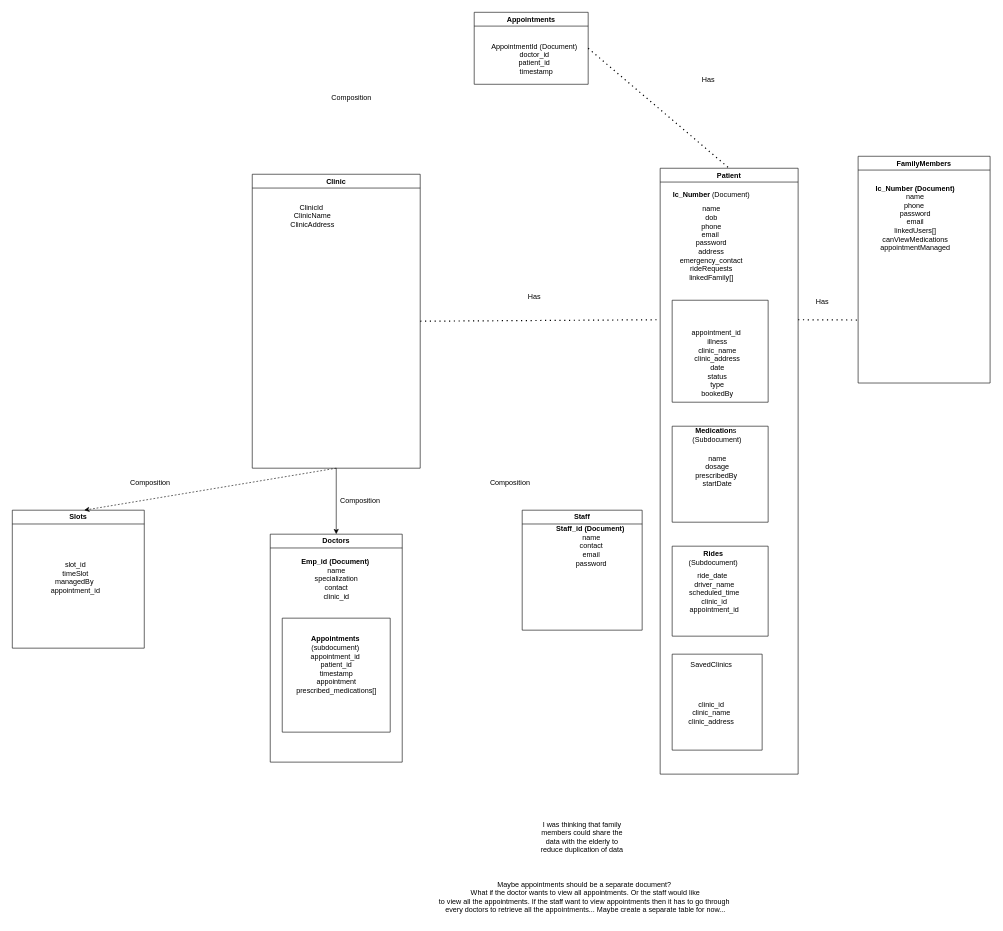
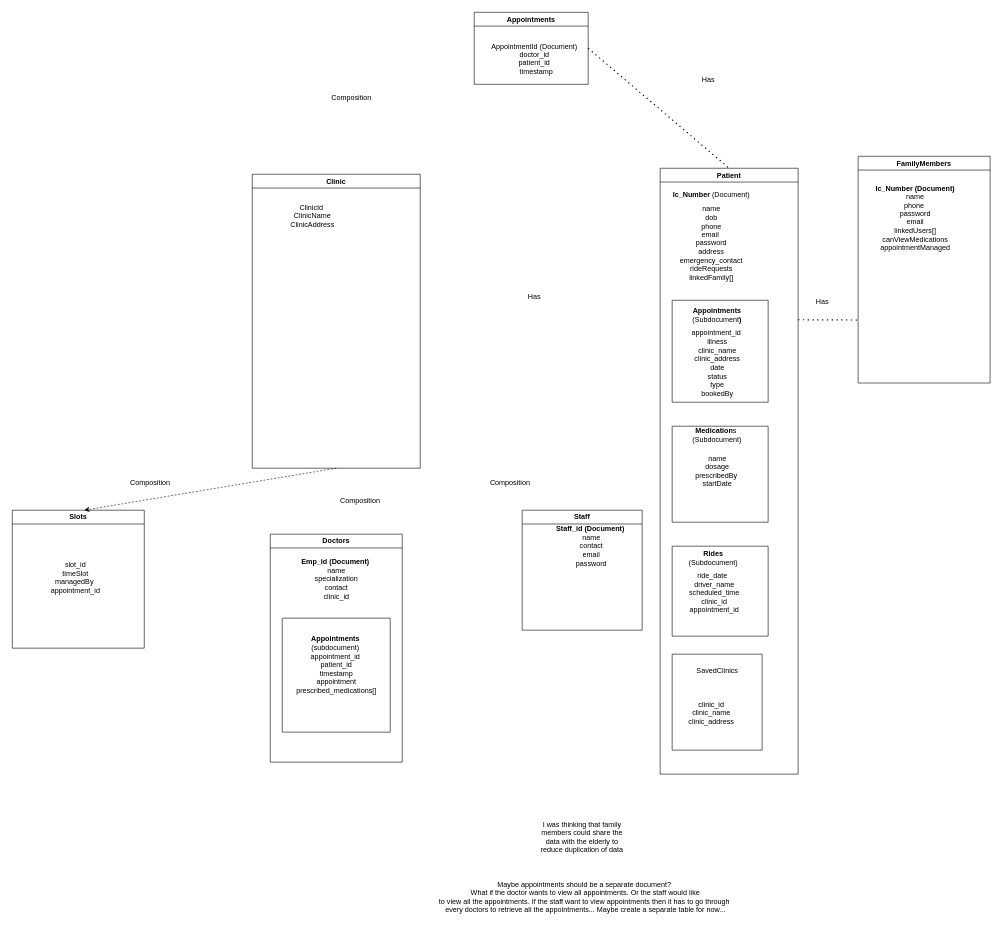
  <mxCell id="0" />
  <mxCell id="1" parent="0" />
  <mxCell id="2" value="Patient" style="swimlane;whiteSpace=wrap;html=1;" parent="1" vertex="1"><mxGeometry x="1100" y="280" width="230" height="1010" as="geometry" /></mxCell>
  <mxCell id="3" value="&lt;b&gt;Ic_Number&lt;/b&gt; (Document)" style="text;html=1;align=center;verticalAlign=middle;resizable=0;points=[];autosize=1;strokeColor=none;fillColor=none;" parent="2" vertex="1"><mxGeometry x="10" y="30" width="150" height="30" as="geometry" /></mxCell>
  <mxCell id="4" value="name&lt;div&gt;dob&lt;/div&gt;&lt;div&gt;phone&lt;/div&gt;&lt;div&gt;email&amp;nbsp;&lt;/div&gt;&lt;div&gt;password&lt;/div&gt;&lt;div&gt;address&lt;/div&gt;&lt;div&gt;emergency_contact&lt;/div&gt;&lt;div&gt;rideRequests&lt;/div&gt;&lt;div&gt;linkedFamily[]&lt;/div&gt;" style="text;html=1;align=center;verticalAlign=middle;resizable=0;points=[];autosize=1;strokeColor=none;fillColor=none;" parent="2" vertex="1"><mxGeometry x="20" y="55" width="130" height="140" as="geometry" /></mxCell>
  <mxCell id="5" value="" style="swimlane;startSize=0;" parent="2" vertex="1"><mxGeometry x="20" y="220" width="160" height="170" as="geometry" /></mxCell>
  <mxCell id="6" value="&lt;font&gt;appointment_id&amp;nbsp;&lt;/font&gt;&lt;div&gt;&lt;font&gt;illness&lt;br&gt;&lt;/font&gt;&lt;div&gt;&lt;font&gt;clinic_name&lt;/font&gt;&lt;/div&gt;&lt;div&gt;&lt;font&gt;clinic_address&lt;/font&gt;&lt;/div&gt;&lt;div&gt;&lt;font&gt;date&lt;/font&gt;&lt;/div&gt;&lt;div&gt;&lt;font&gt;status&lt;/font&gt;&lt;/div&gt;&lt;div&gt;&lt;font&gt;type&lt;/font&gt;&lt;/div&gt;&lt;div&gt;&lt;font&gt;bookedBy&lt;/font&gt;&lt;/div&gt;&lt;/div&gt;" style="text;html=1;align=center;verticalAlign=middle;resizable=0;points=[];autosize=1;strokeColor=none;fillColor=none;" parent="5" vertex="1"><mxGeometry x="20" y="40" width="110" height="130" as="geometry" /></mxCell>
+ <mxCell id="7" value="&lt;b&gt;Appointments &lt;/b&gt;(Subdocument&lt;b&gt;)&lt;/b&gt;" style="text;html=1;align=center;verticalAlign=middle;whiteSpace=wrap;rounded=0;" parent="5" vertex="1"><mxGeometry x="45" y="10" width="60" height="30" as="geometry" /></mxCell>
  <mxCell id="8" value="" style="swimlane;startSize=0;" parent="2" vertex="1"><mxGeometry x="20" y="430" width="160" height="160" as="geometry" /></mxCell>
  <mxCell id="9" value="&lt;b&gt;Medication&lt;/b&gt;s&amp;nbsp;&lt;div&gt;(Subdocument)&lt;/div&gt;" style="text;html=1;align=center;verticalAlign=middle;whiteSpace=wrap;rounded=0;" parent="8" vertex="1"><mxGeometry x="45" width="60" height="30" as="geometry" /></mxCell>
  <mxCell id="10" value="name&lt;div&gt;dosage&lt;/div&gt;&lt;div&gt;prescribedBy&amp;nbsp;&lt;/div&gt;&lt;div&gt;startDate&lt;/div&gt;" style="text;html=1;align=center;verticalAlign=middle;resizable=0;points=[];autosize=1;strokeColor=none;fillColor=none;" parent="8" vertex="1"><mxGeometry x="25" y="40" width="100" height="70" as="geometry" /></mxCell>
  <mxCell id="11" value="" style="swimlane;startSize=0;" parent="2" vertex="1"><mxGeometry x="20" y="630" width="160" height="150" as="geometry" /></mxCell>
  <mxCell id="12" value="ride_date&amp;nbsp;&amp;nbsp;&lt;div&gt;driver_name&lt;br&gt;&lt;div&gt;scheduled_time&lt;br&gt;&lt;div&gt;clinic_id&lt;/div&gt;&lt;div&gt;appointment_id&lt;br&gt;&lt;div&gt;&lt;div&gt;&lt;br&gt;&lt;/div&gt;&lt;/div&gt;&lt;/div&gt;&lt;/div&gt;&lt;/div&gt;" style="text;html=1;align=center;verticalAlign=middle;resizable=0;points=[];autosize=1;strokeColor=none;fillColor=none;" parent="11" vertex="1"><mxGeometry x="15" y="35" width="110" height="100" as="geometry" /></mxCell>
  <mxCell id="13" value="&lt;b&gt;Rides&amp;nbsp;&lt;/b&gt;&lt;div&gt;(Subdocument)&lt;b&gt;&amp;nbsp;&lt;/b&gt;&lt;/div&gt;" style="text;html=1;align=center;verticalAlign=middle;resizable=0;points=[];autosize=1;strokeColor=none;fillColor=none;" parent="11" vertex="1"><mxGeometry x="15" width="110" height="40" as="geometry" /></mxCell>
  <mxCell id="14" value="" style="swimlane;startSize=0;" parent="2" vertex="1"><mxGeometry x="20" y="810" width="150" height="160" as="geometry" /></mxCell>
- <mxCell id="15" value="SavedClinics&lt;div&gt;&lt;br&gt;&lt;/div&gt;" style="text;html=1;align=center;verticalAlign=middle;resizable=0;points=[];autosize=1;strokeColor=none;fillColor=none;" parent="14" vertex="1"><mxGeometry x="20" y="5" width="90" height="40" as="geometry" /></mxCell>
+ <mxCell id="15" value="SavedClinics&lt;div&gt;&lt;br&gt;&lt;/div&gt;" style="text;html=1;align=center;verticalAlign=middle;resizable=0;points=[];autosize=1;strokeColor=none;fillColor=none;" parent="14" vertex="1"><mxGeometry x="30" y="15" width="90" height="40" as="geometry" /></mxCell>
  <mxCell id="16" value="clinic_id&lt;div&gt;clinic_name&lt;/div&gt;&lt;div&gt;clinic_address&lt;/div&gt;&lt;div&gt;&lt;br&gt;&lt;/div&gt;" style="text;html=1;align=center;verticalAlign=middle;resizable=0;points=[];autosize=1;strokeColor=none;fillColor=none;" parent="14" vertex="1"><mxGeometry x="15" y="70" width="100" height="70" as="geometry" /></mxCell>
  <mxCell id="17" value="FamilyMembers" style="swimlane;whiteSpace=wrap;html=1;" parent="1" vertex="1"><mxGeometry x="1430" y="260" width="220" height="378" as="geometry" /></mxCell>
  <mxCell id="18" value="" style="group" parent="17" vertex="1" connectable="0"><mxGeometry x="15" y="40" width="200" height="338" as="geometry" /></mxCell>
  <mxCell id="19" value="&lt;b&gt;Ic_Number (Document)&lt;/b&gt;" style="text;html=1;align=center;verticalAlign=middle;resizable=0;points=[];autosize=1;strokeColor=none;fillColor=none;" parent="18" vertex="1"><mxGeometry width="160" height="30" as="geometry" /></mxCell>
  <mxCell id="20" value="name&lt;div&gt;phone&amp;nbsp;&lt;/div&gt;&lt;div&gt;password&lt;/div&gt;&lt;div&gt;email&lt;/div&gt;&lt;div&gt;linkedUsers[]&lt;/div&gt;&lt;div&gt;canViewMedications&lt;/div&gt;&lt;div&gt;appointmentManaged&lt;/div&gt;" style="text;html=1;align=center;verticalAlign=middle;resizable=0;points=[];autosize=1;strokeColor=none;fillColor=none;" parent="18" vertex="1"><mxGeometry x="10" y="15" width="140" height="110" as="geometry" /></mxCell>
  <mxCell id="21" value="Doctors" style="swimlane;whiteSpace=wrap;html=1;" parent="1" vertex="1"><mxGeometry x="450" y="890" width="220" height="380" as="geometry" /></mxCell>
  <mxCell id="22" value="&lt;b&gt;Emp_id (Document)&lt;/b&gt;&amp;nbsp;&lt;div&gt;name&lt;/div&gt;&lt;div&gt;specialization&lt;/div&gt;&lt;div&gt;contact&lt;/div&gt;&lt;div&gt;clinic_id&lt;/div&gt;" style="text;html=1;align=center;verticalAlign=middle;resizable=0;points=[];autosize=1;strokeColor=none;fillColor=none;" parent="21" vertex="1"><mxGeometry x="40" y="30" width="140" height="90" as="geometry" /></mxCell>
  <mxCell id="23" value="" style="swimlane;startSize=0;" parent="21" vertex="1"><mxGeometry x="20" y="140" width="180" height="190" as="geometry" /></mxCell>
  <mxCell id="24" value="&lt;b&gt;Appointments&amp;nbsp;&lt;/b&gt;&lt;div&gt;(subdocument)&amp;nbsp;&lt;div&gt;appointment_id&amp;nbsp;&lt;/div&gt;&lt;div&gt;patient_id&lt;/div&gt;&lt;div&gt;timestamp&lt;/div&gt;&lt;div&gt;appointment&lt;/div&gt;&lt;/div&gt;&lt;div&gt;prescribed_medications[]&lt;/div&gt;" style="text;html=1;align=center;verticalAlign=middle;resizable=0;points=[];autosize=1;strokeColor=none;fillColor=none;" parent="23" vertex="1"><mxGeometry x="10" y="23" width="160" height="110" as="geometry" /></mxCell>
  <mxCell id="25" value="Staff" style="swimlane;whiteSpace=wrap;html=1;" parent="1" vertex="1"><mxGeometry x="870" y="850" width="200" height="200" as="geometry" /></mxCell>
  <mxCell id="26" value="&lt;b&gt;Staff_id (Document)&lt;/b&gt;&amp;nbsp;&lt;div&gt;name&lt;/div&gt;&lt;div&gt;contact&lt;/div&gt;&lt;div&gt;email&lt;/div&gt;&lt;div&gt;password&lt;/div&gt;" style="text;html=1;align=center;verticalAlign=middle;resizable=0;points=[];autosize=1;strokeColor=none;fillColor=none;" parent="25" vertex="1"><mxGeometry x="45" y="15" width="140" height="90" as="geometry" /></mxCell>
  <mxCell id="27" value="Clinic" style="swimlane;whiteSpace=wrap;html=1;" parent="1" vertex="1"><mxGeometry x="420" y="290" width="280" height="490" as="geometry" /></mxCell>
  <mxCell id="28" value="ClinicId&amp;nbsp;&lt;div&gt;ClinicName&lt;/div&gt;&lt;div&gt;ClinicAddress&lt;/div&gt;" style="text;html=1;align=center;verticalAlign=middle;resizable=0;points=[];autosize=1;strokeColor=none;fillColor=none;" parent="27" vertex="1"><mxGeometry x="50" y="40" width="100" height="60" as="geometry" /></mxCell>
  <mxCell id="29" value="Maybe appointments should be a separate document?&amp;nbsp;&lt;br&gt;What if the doctor wants to view all appointments. Or the staff would like&lt;div&gt;to view all the appointments. If the staff want to view appointments then it has to go through&amp;nbsp;&lt;/div&gt;&lt;div&gt;every doctors to retrieve all the appointments... Maybe create a separate table for now...&lt;/div&gt;" style="text;html=1;align=center;verticalAlign=middle;resizable=0;points=[];autosize=1;strokeColor=none;fillColor=none;" parent="1" vertex="1"><mxGeometry x="720" y="1460" width="510" height="70" as="geometry" /></mxCell>
  <mxCell id="30" value="I was thinking that family members could share the data with the elderly to reduce duplication of data" style="text;html=1;align=center;verticalAlign=middle;whiteSpace=wrap;rounded=0;" parent="1" vertex="1"><mxGeometry x="890" y="1360" width="160" height="70" as="geometry" /></mxCell>
  <mxCell id="31" value="Slots" style="swimlane;whiteSpace=wrap;html=1;" parent="1" vertex="1"><mxGeometry x="20" y="850" width="220" height="230" as="geometry" /></mxCell>
  <mxCell id="32" value="" style="group" parent="31" vertex="1" connectable="0"><mxGeometry x="10" y="80" width="200" height="338" as="geometry" /></mxCell>
  <mxCell id="33" value="slot_id&lt;div&gt;timeSlot&lt;/div&gt;&lt;div&gt;managedBy&amp;nbsp;&lt;/div&gt;&lt;div&gt;appointment_id&lt;/div&gt;&lt;div&gt;&lt;br&gt;&lt;/div&gt;" style="text;html=1;align=center;verticalAlign=middle;resizable=0;points=[];autosize=1;strokeColor=none;fillColor=none;" parent="32" vertex="1"><mxGeometry x="40" y="-5" width="110" height="90" as="geometry" /></mxCell>
  <mxCell id="34" value="" style="endArrow=classic;html=1;rounded=0;entryX=0.545;entryY=0;entryDx=0;entryDy=0;entryPerimeter=0;exitX=0.5;exitY=1;exitDx=0;exitDy=0;dashed=1;" parent="1" source="27" target="31" edge="1"><mxGeometry width="50" height="50" relative="1" as="geometry"><mxPoint x="540" y="760" as="sourcePoint" /><mxPoint x="250" y="770" as="targetPoint" /></mxGeometry></mxCell>
- <mxCell id="35" value="" style="endArrow=classic;html=1;rounded=0;exitX=0.5;exitY=1;exitDx=0;exitDy=0;entryX=0.5;entryY=0;entryDx=0;entryDy=0;" parent="1" source="27" target="21" edge="1"><mxGeometry width="50" height="50" relative="1" as="geometry"><mxPoint x="650" y="840" as="sourcePoint" /><mxPoint x="700" y="790" as="targetPoint" /></mxGeometry></mxCell>
- <mxCell id="36" value="" style="endArrow=none;dashed=1;html=1;dashPattern=1 3;strokeWidth=2;rounded=0;exitX=1;exitY=0.5;exitDx=0;exitDy=0;entryX=0;entryY=0.25;entryDx=0;entryDy=0;" parent="1" source="27" target="2" edge="1"><mxGeometry width="50" height="50" relative="1" as="geometry"><mxPoint x="760" y="510" as="sourcePoint" /><mxPoint x="1100" y="573" as="targetPoint" /></mxGeometry></mxCell>
  <mxCell id="37" value="Has" style="text;html=1;align=center;verticalAlign=middle;resizable=0;points=[];autosize=1;strokeColor=none;fillColor=none;" parent="1" vertex="1"><mxGeometry x="870" y="480" width="40" height="30" as="geometry" /></mxCell>
  <mxCell id="38" value="Composition" style="text;html=1;align=center;verticalAlign=middle;whiteSpace=wrap;rounded=0;" parent="1" vertex="1"><mxGeometry x="220" y="790" width="60" height="30" as="geometry" /></mxCell>
  <mxCell id="39" value="Composition" style="text;html=1;align=center;verticalAlign=middle;whiteSpace=wrap;rounded=0;" parent="1" vertex="1"><mxGeometry x="570" y="820" width="60" height="30" as="geometry" /></mxCell>
  <mxCell id="40" value="Composition" style="text;html=1;align=center;verticalAlign=middle;whiteSpace=wrap;rounded=0;" parent="1" vertex="1"><mxGeometry x="820" y="790" width="60" height="30" as="geometry" /></mxCell>
  <mxCell id="41" value="" style="endArrow=none;dashed=1;html=1;dashPattern=1 3;strokeWidth=2;rounded=0;exitX=1;exitY=0.25;exitDx=0;exitDy=0;" parent="1" source="2" edge="1"><mxGeometry width="50" height="50" relative="1" as="geometry"><mxPoint x="1370" y="510" as="sourcePoint" /><mxPoint x="1430" y="533" as="targetPoint" /></mxGeometry></mxCell>
  <mxCell id="42" value="Has" style="text;html=1;align=center;verticalAlign=middle;resizable=0;points=[];autosize=1;strokeColor=none;fillColor=none;" parent="1" vertex="1"><mxGeometry x="1350" y="488" width="40" height="30" as="geometry" /></mxCell>
  <mxCell id="43" value="Appointments" style="swimlane;whiteSpace=wrap;html=1;" parent="1" vertex="1"><mxGeometry x="790" y="20" width="190" height="120" as="geometry" /></mxCell>
  <mxCell id="44" value="AppointmentId (Document)&lt;div&gt;&lt;span style=&quot;background-color: transparent; color: light-dark(rgb(0, 0, 0), rgb(255, 255, 255));&quot;&gt;doctor_id&lt;/span&gt;&lt;/div&gt;&lt;div&gt;&lt;span style=&quot;background-color: transparent; color: light-dark(rgb(0, 0, 0), rgb(255, 255, 255));&quot;&gt;patient_id&lt;/span&gt;&lt;/div&gt;&lt;div&gt;&lt;span style=&quot;background-color: transparent; color: light-dark(rgb(0, 0, 0), rgb(255, 255, 255));&quot;&gt;&amp;nbsp; timestamp&lt;/span&gt;&lt;/div&gt;&lt;div&gt;&lt;div&gt;&lt;div&gt;&lt;br&gt;&lt;/div&gt;&lt;/div&gt;&lt;/div&gt;" style="text;html=1;align=center;verticalAlign=middle;resizable=0;points=[];autosize=1;strokeColor=none;fillColor=none;" parent="43" vertex="1"><mxGeometry x="15" y="40" width="170" height="90" as="geometry" /></mxCell>
  <mxCell id="45" value="" style="endArrow=none;dashed=1;html=1;dashPattern=1 3;strokeWidth=2;rounded=0;exitX=1;exitY=0.5;exitDx=0;exitDy=0;entryX=0.5;entryY=0;entryDx=0;entryDy=0;" parent="1" source="43" target="2" edge="1"><mxGeometry width="50" height="50" relative="1" as="geometry"><mxPoint x="1130" y="220" as="sourcePoint" /><mxPoint x="1180" y="170" as="targetPoint" /></mxGeometry></mxCell>
  <mxCell id="46" value="Has" style="text;html=1;align=center;verticalAlign=middle;resizable=0;points=[];autosize=1;strokeColor=none;fillColor=none;" parent="1" vertex="1"><mxGeometry x="1160" y="118" width="40" height="30" as="geometry" /></mxCell>
  <mxCell id="47" value="Composition" style="text;html=1;align=center;verticalAlign=middle;resizable=0;points=[];autosize=1;strokeColor=none;fillColor=none;" parent="1" vertex="1"><mxGeometry x="540" y="148" width="90" height="30" as="geometry" /></mxCell>
